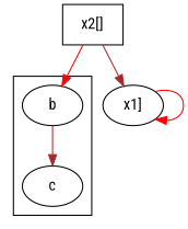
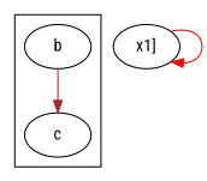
  digraph {
    fontname="Roboto Condensed"
    node [fontname="Roboto Condensed"]
    edge [color=brown fontname="Roboto Condensed"]
    b
    c
    n3 [label="x1]" shape=ellipse]
-   n4 [label="x2[]" shape=box]
    subgraph cluster_1 {
      b
      c
    }
    b -> c
    n3 -> n3 [color=red]
-   n4 -> b [color=red]
-   n4 -> n3
  }
